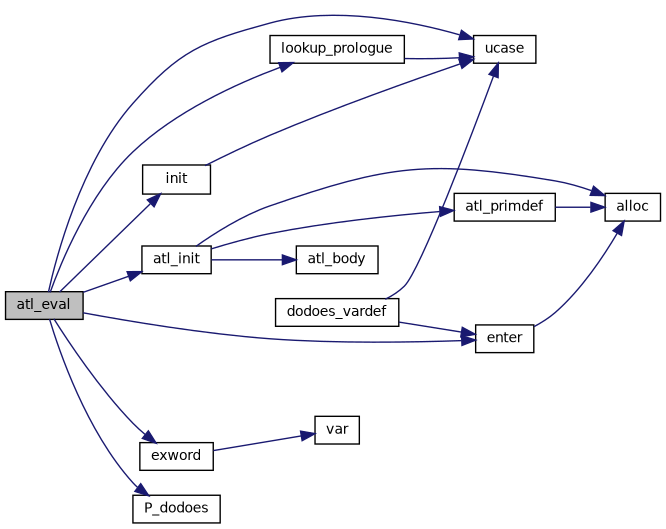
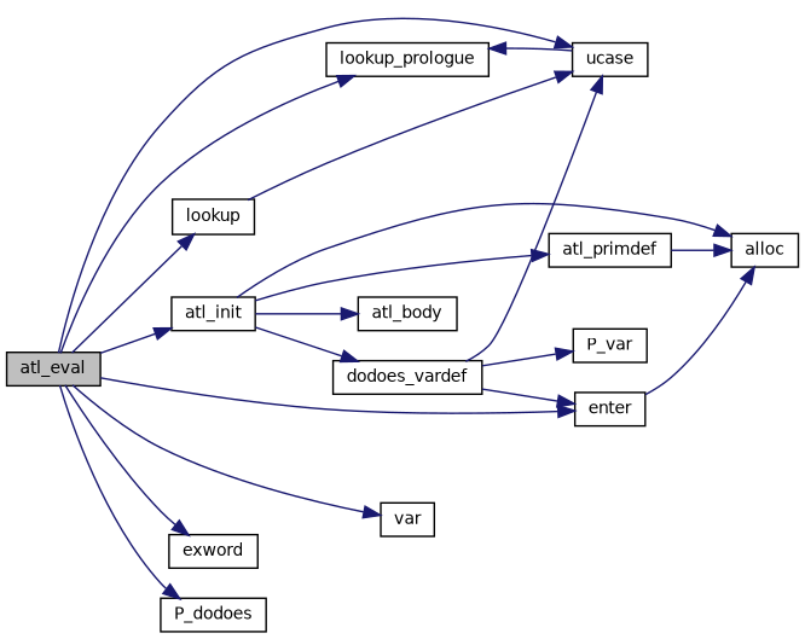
  digraph {
    fontname="DejaVu Sans"
    rankdir=LR
    node [color=black fillcolor=white fontname="DejaVu Sans" fontsize=10 shape=record style=filled]
    edge [color=midnightblue fontname="DejaVu Sans" fontsize=10 labelfontname=Helvetica labelfontsize=10 style=solid]
    n1 [fillcolor=grey75 fontcolor=black height=0.2 label=atl_eval width=0.4]
    n2 [height=0.2 label=lookup_prologue width=0.4]
    n3 [height=0.2 label=ucase width=0.4]
    n4 [height=0.2 label=atl_init width=0.4]
    n5 [height=0.2 label=enter width=0.4]
    n6 [height=0.2 label=var width=0.4]
-   n7 [height=0.2 label=init width=0.4]
+   n7 [height=0.2 label=lookup width=0.4]
    n8 [height=0.2 label=P_dodoes width=0.4]
    n9 [height=0.2 label=exword width=0.4]
    n10 [height=0.2 label=atl_primdef width=0.4]
    n11 [height=0.2 label=alloc width=0.4]
    n12 [height=0.2 label=dodoes_vardef width=0.4]
    n13 [height=0.2 label=atl_body width=0.4]
+   n14 [height=0.2 label=P_var width=0.4]
    n1 -> n2
    n1 -> n3
    n1 -> n4
    n1 -> n5
-   n9 -> n6
+   n1 -> n6
    n1 -> n7
    n1 -> n8
    n1 -> n9
-   n2 -> n3
+   n3 -> n2
    n4 -> n10
    n4 -> n11
+   n4 -> n12
    n4 -> n13
    n5 -> n11
    n7 -> n3
    n10 -> n11
    n12 -> n3
    n12 -> n5
+   n12 -> n14
  }
